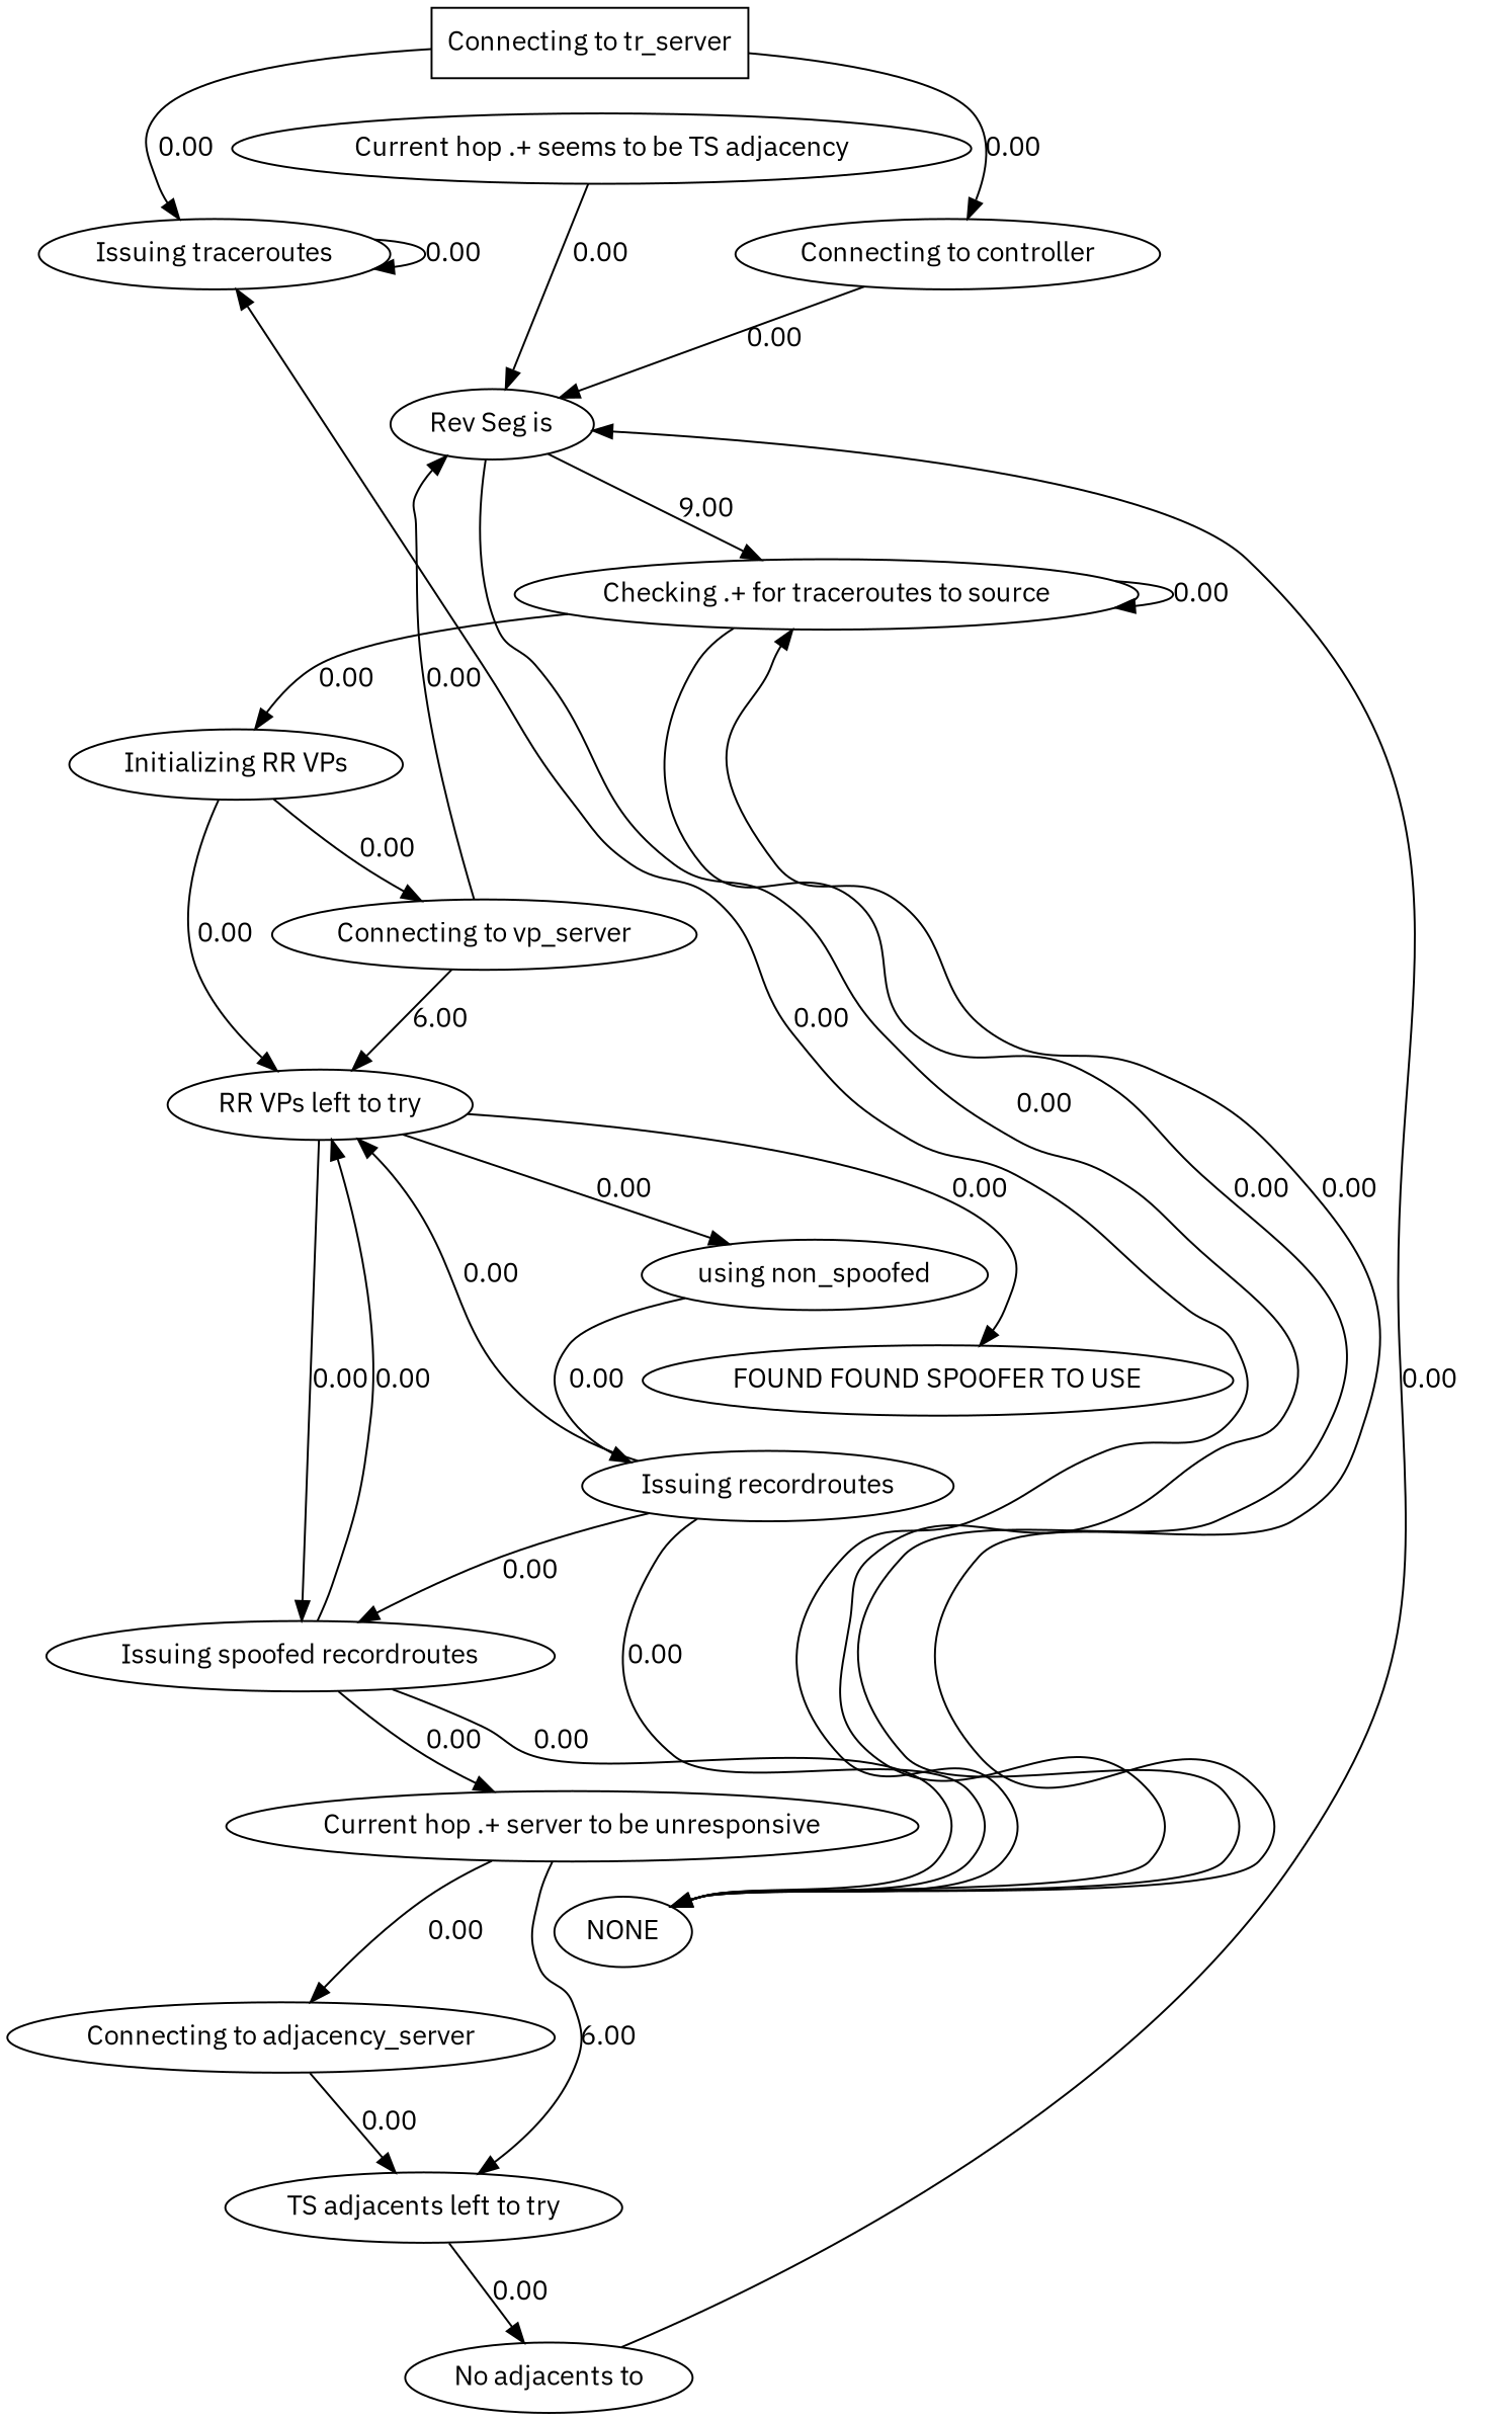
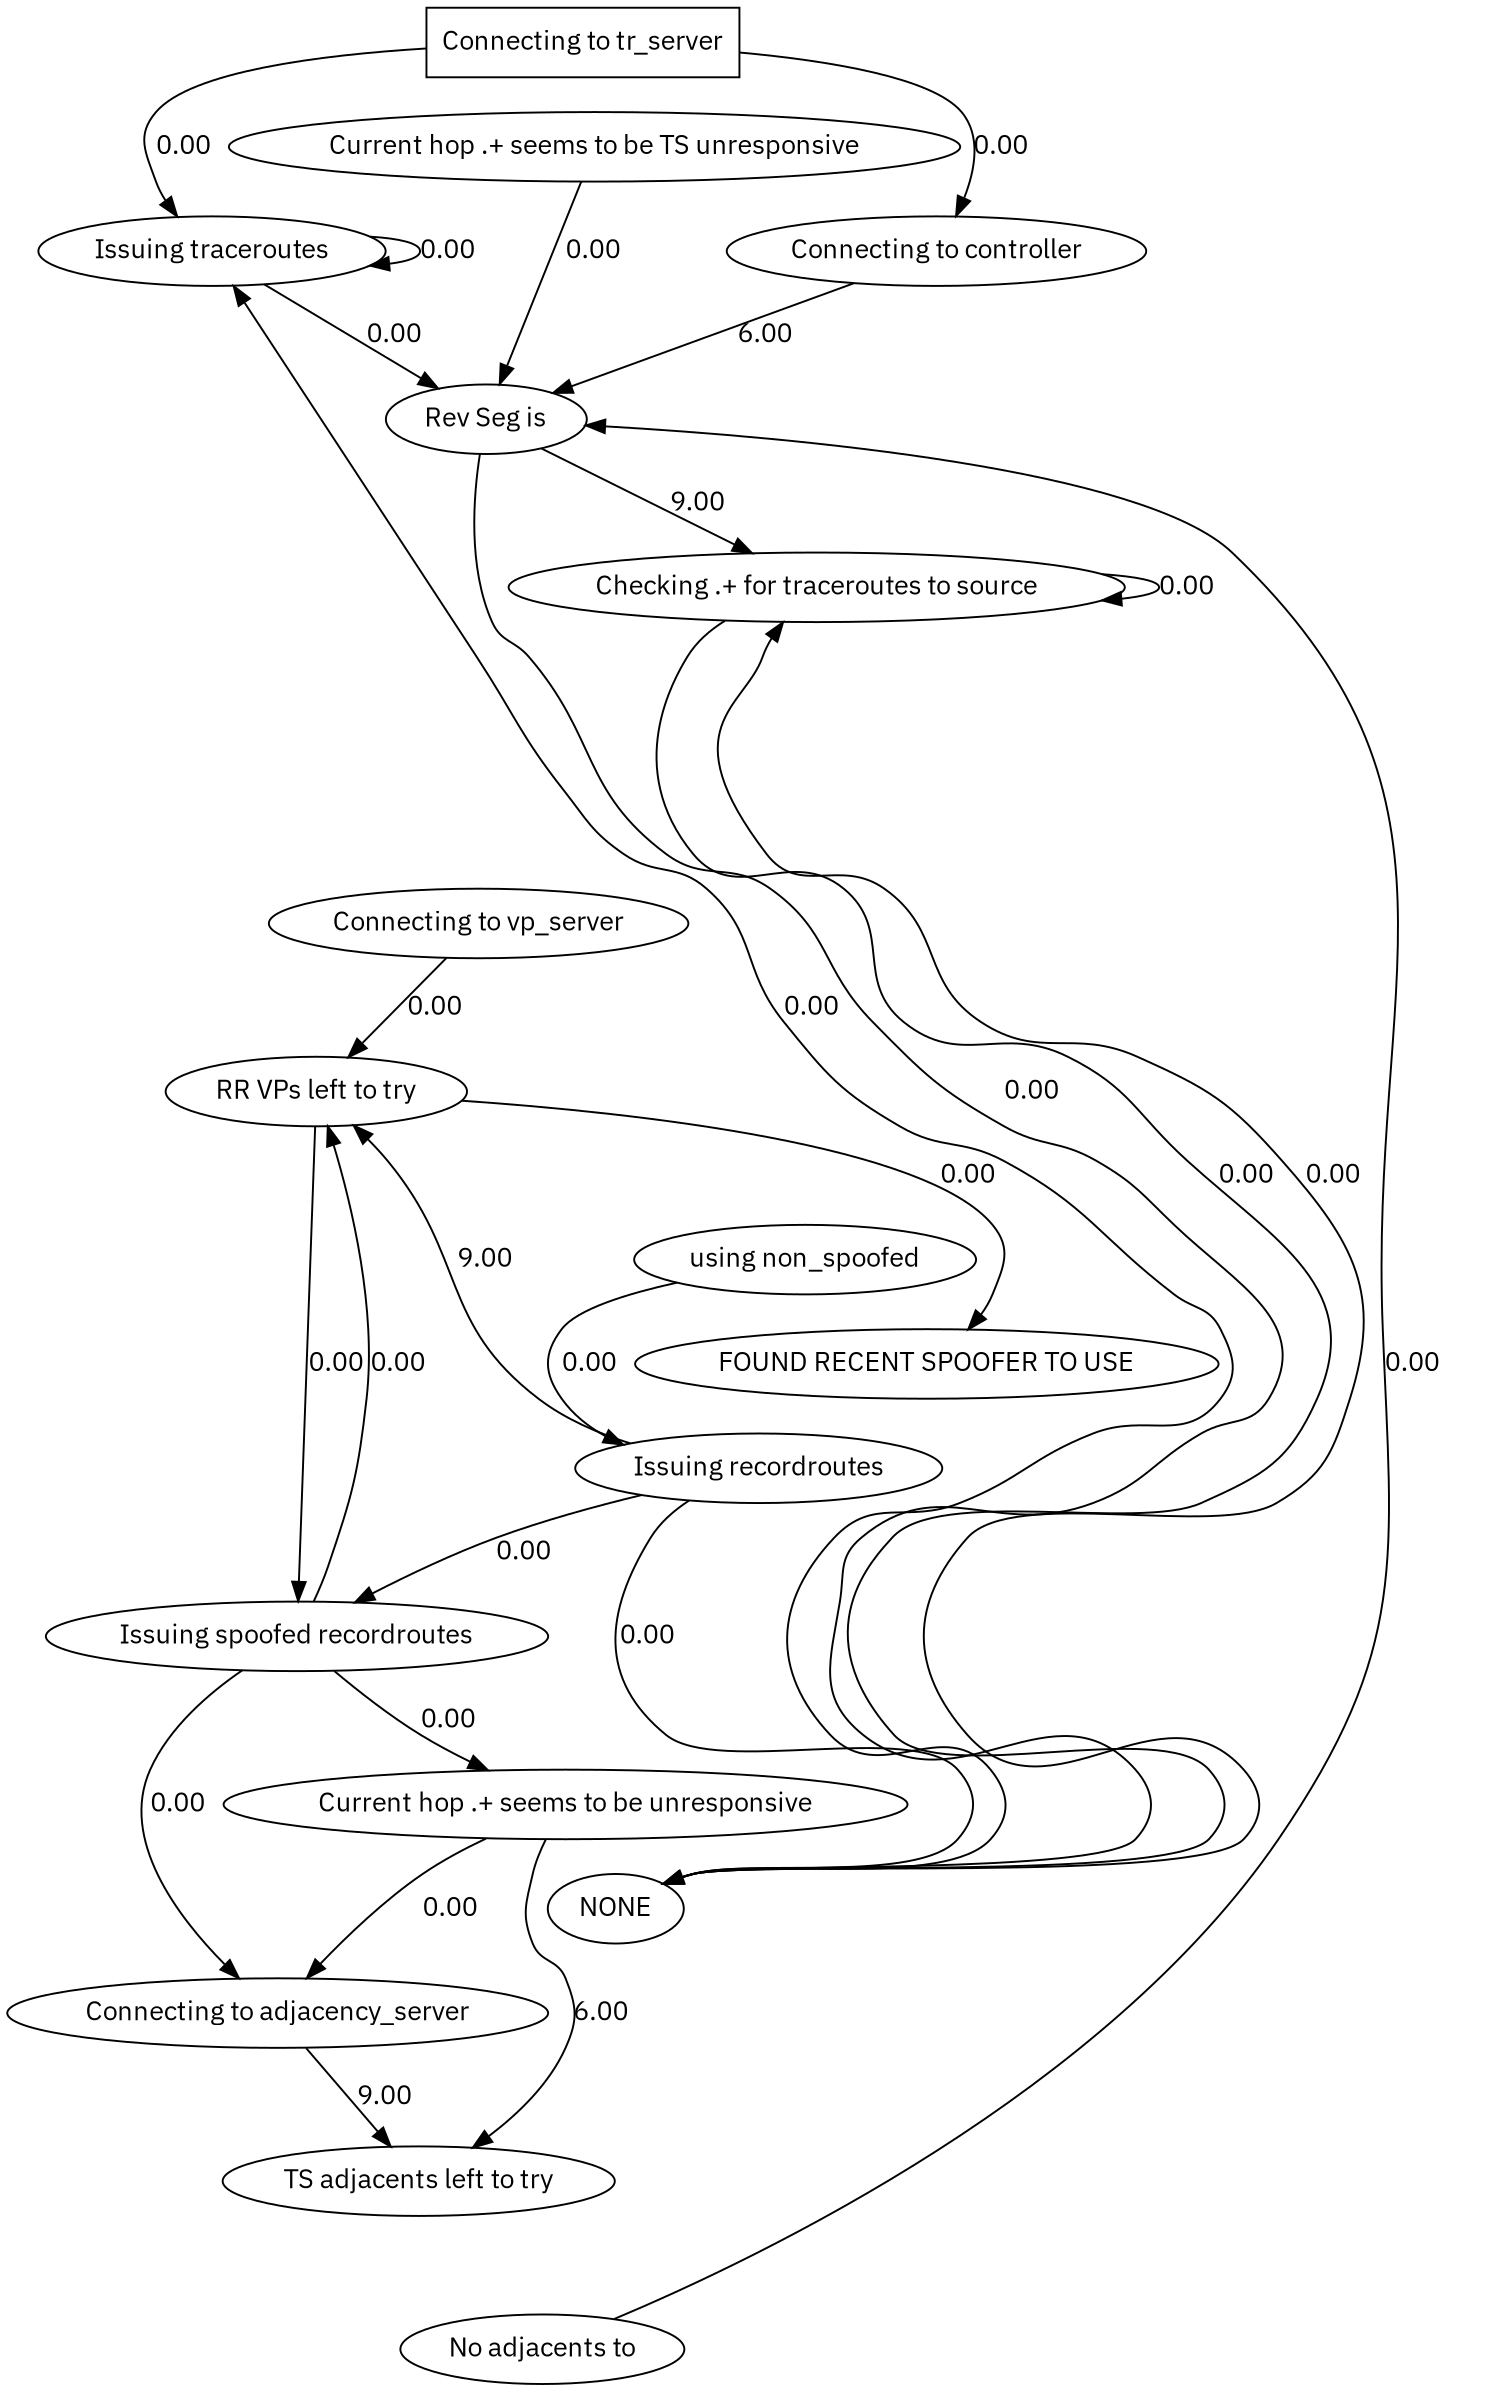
  digraph {
    fontname="IBM Plex Sans"
    node [fontname="IBM Plex Sans"]
    edge [fontname="IBM Plex Sans" weight=0.00]
    n1 [label="Issuing traceroutes"]
    n2 [label="Rev Seg is"]
    n3 [label="Checking .+ for traceroutes to source"]
    n4 [label=NONE]
    n5 [label="Connecting to controller"]
-   n6 [label="Initializing RR VPs"]
    n7 [label="Connecting to adjacency_server"]
    n8 [label="TS adjacents left to try"]
    n9 [label="No adjacents to"]
-   n10 [label="Current hop .+ seems to be TS adjacency"]
-   n11 [label="Current hop .+ server to be unresponsive"]
+   n10 [label="Current hop .+ seems to be TS unresponsive"]
+   n11 [label="Current hop .+ seems to be unresponsive"]
    n12 [label="RR VPs left to try"]
    n13 [label="Connecting to vp_server"]
    n14 [label="Issuing spoofed recordroutes"]
    n15 [label="using non_spoofed"]
-   n16 [label="FOUND FOUND SPOOFER TO USE"]
+   n16 [label="FOUND RECENT SPOOFER TO USE"]
    n17 [label="Issuing recordroutes"]
    n18 [label="Connecting to tr_server" shape=box]
    n1 -> n1 [label=0.00]
-   n13 -> n2 [label=0.00]
+   n1 -> n2 [label=0.00]
    n2 -> n3 [label=9.00]
    n2 -> n4 [label=0.00]
    n3 -> n3 [label=0.00]
    n3 -> n4 [label=0.00]
-   n3 -> n6 [label=0.00]
    n4 -> n1 [label=0.00]
    n4 -> n3 [label=0.00]
-   n5 -> n2 [label=0.00]
-   n6 -> n12 [label=0.00]
-   n6 -> n13 [label=0.00]
-   n7 -> n8 [label=0.00]
-   n8 -> n9 [label=0.00]
+   n5 -> n2 [label=6.00]
+   n7 -> n8 [label=9.00]
    n9 -> n2 [label=0.00]
    n10 -> n2 [label=0.00]
    n11 -> n7 [label=0.00]
    n11 -> n8 [label=6.00]
    n12 -> n14 [label=0.00]
-   n12 -> n15 [label=0.00]
    n12 -> n16 [label=0.00]
-   n13 -> n12 [label=6.00]
-   n14 -> n4 [label=0.00]
+   n13 -> n12 [label=0.00]
+   n14 -> n7 [label=0.00]
    n14 -> n11 [label=0.00]
    n14 -> n12 [label=0.00]
    n15 -> n17 [label=0.00]
    n17 -> n4 [label=0.00]
-   n17 -> n12 [label=0.00]
+   n17 -> n12 [label=9.00]
    n17 -> n14 [label=0.00]
    n18 -> n1 [label=0.00]
    n18 -> n5 [label=0.00]
  }
